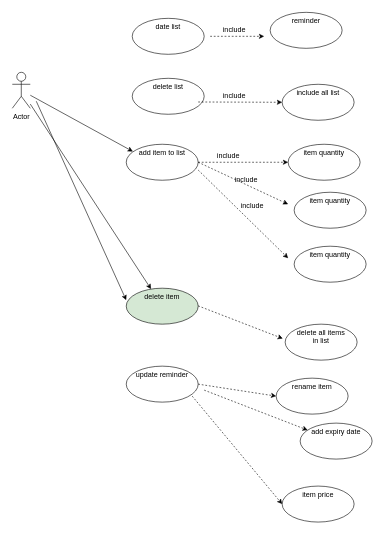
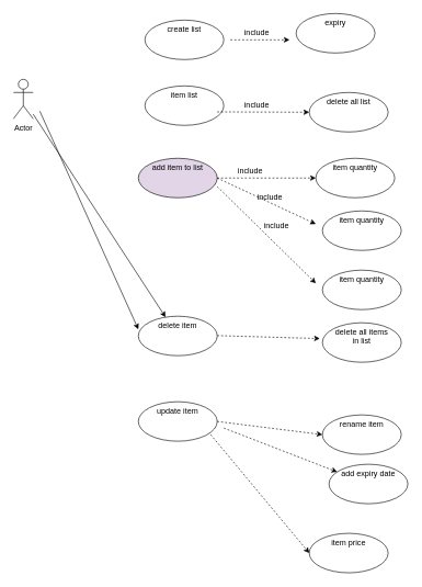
  <mxCell id="0" />
  <mxCell id="1" parent="0" />
  <mxCell id="2" value="Actor" style="shape=umlActor;verticalLabelPosition=bottom;verticalAlign=top;html=1;outlineConnect=0;" parent="1" vertex="1"><mxGeometry x="20" y="120" width="30" height="60" as="geometry" /></mxCell>
- <mxCell id="3" value="date list" style="ellipse;whiteSpace=wrap;html=1;verticalAlign=top;" parent="1" vertex="1"><mxGeometry x="220" y="30" width="120" height="60" as="geometry" /></mxCell>
- <mxCell id="4" value="delete list" style="ellipse;whiteSpace=wrap;html=1;verticalAlign=top;" parent="1" vertex="1"><mxGeometry x="220" y="130" width="120" height="60" as="geometry" /></mxCell>
+ <mxCell id="3" value="create list" style="ellipse;whiteSpace=wrap;html=1;verticalAlign=top;" parent="1" vertex="1"><mxGeometry x="220" y="30" width="120" height="60" as="geometry" /></mxCell>
+ <mxCell id="4" value="item list" style="ellipse;whiteSpace=wrap;html=1;verticalAlign=top;" parent="1" vertex="1"><mxGeometry x="220" y="130" width="120" height="60" as="geometry" /></mxCell>
  <mxCell id="5" value="" style="endArrow=classic;html=1;rounded=0;" parent="1" source="2" target="20" edge="1"><mxGeometry width="50" height="50" relative="1" as="geometry"><mxPoint x="330" y="310" as="sourcePoint" /><mxPoint x="380" y="260" as="targetPoint" /></mxGeometry></mxCell>
- <mxCell id="6" value="add item to list" style="ellipse;whiteSpace=wrap;html=1;verticalAlign=top;" parent="1" vertex="1"><mxGeometry x="210" y="240" width="120" height="60" as="geometry" /></mxCell>
+ <mxCell id="6" value="add item to list" style="ellipse;whiteSpace=wrap;html=1;verticalAlign=top;fillColor=#e1d5e7;" parent="1" vertex="1"><mxGeometry x="210" y="240" width="120" height="60" as="geometry" /></mxCell>
  <mxCell id="7" value="" style="endArrow=classic;html=1;rounded=0;dashed=1;" parent="1" edge="1"><mxGeometry width="50" height="50" relative="1" as="geometry"><mxPoint x="350" y="60" as="sourcePoint" /><mxPoint x="440" y="60" as="targetPoint" /></mxGeometry></mxCell>
- <mxCell id="8" value="reminder" style="ellipse;whiteSpace=wrap;html=1;verticalAlign=top;" parent="1" vertex="1"><mxGeometry x="450" y="20" width="120" height="60" as="geometry" /></mxCell>
+ <mxCell id="8" value="expiry" style="ellipse;whiteSpace=wrap;html=1;verticalAlign=top;" parent="1" vertex="1"><mxGeometry x="450" y="20" width="120" height="60" as="geometry" /></mxCell>
  <mxCell id="9" value="include" style="text;html=1;align=center;verticalAlign=middle;resizable=0;points=[];autosize=1;strokeColor=none;fillColor=none;" parent="1" vertex="1"><mxGeometry x="365" y="40" width="50" height="20" as="geometry" /></mxCell>
  <mxCell id="10" value="&lt;div&gt;item quantity&lt;/div&gt;&lt;div&gt;&lt;br&gt;&lt;/div&gt;" style="ellipse;whiteSpace=wrap;html=1;verticalAlign=top;" parent="1" vertex="1"><mxGeometry x="480" y="240" width="120" height="60" as="geometry" /></mxCell>
- <mxCell id="11" value="" style="endArrow=classic;html=1;rounded=0;entryX=0.092;entryY=0.2;entryDx=0;entryDy=0;entryPerimeter=0;" parent="1" source="2" target="6" edge="1"><mxGeometry width="50" height="50" relative="1" as="geometry"><mxPoint x="330" y="310" as="sourcePoint" /><mxPoint x="380" y="260" as="targetPoint" /></mxGeometry></mxCell>
  <mxCell id="12" value="&lt;div&gt;item quantity&lt;/div&gt;&lt;div&gt;&lt;br&gt;&lt;/div&gt;" style="ellipse;whiteSpace=wrap;html=1;verticalAlign=top;" parent="1" vertex="1"><mxGeometry x="490" y="320" width="120" height="60" as="geometry" /></mxCell>
  <mxCell id="13" value="&lt;div&gt;item quantity&lt;/div&gt;&lt;div&gt;&lt;br&gt;&lt;/div&gt;" style="ellipse;whiteSpace=wrap;html=1;verticalAlign=top;" parent="1" vertex="1"><mxGeometry x="490" y="410" width="120" height="60" as="geometry" /></mxCell>
  <mxCell id="14" value="" style="endArrow=classic;html=1;rounded=0;dashed=1;exitX=1;exitY=0.5;exitDx=0;exitDy=0;entryX=0;entryY=0.5;entryDx=0;entryDy=0;" parent="1" source="6" target="10" edge="1"><mxGeometry width="50" height="50" relative="1" as="geometry"><mxPoint x="330" y="310" as="sourcePoint" /><mxPoint x="380" y="260" as="targetPoint" /></mxGeometry></mxCell>
  <mxCell id="15" value="include" style="text;html=1;align=center;verticalAlign=middle;resizable=0;points=[];autosize=1;strokeColor=none;fillColor=none;" parent="1" vertex="1"><mxGeometry x="355" y="250" width="50" height="20" as="geometry" /></mxCell>
  <mxCell id="16" value="" style="endArrow=classic;html=1;rounded=0;dashed=1;" parent="1" edge="1"><mxGeometry width="50" height="50" relative="1" as="geometry"><mxPoint x="330" y="270" as="sourcePoint" /><mxPoint x="480" y="340" as="targetPoint" /></mxGeometry></mxCell>
  <mxCell id="17" value="" style="endArrow=classic;html=1;rounded=0;dashed=1;exitX=1;exitY=0.717;exitDx=0;exitDy=0;exitPerimeter=0;" parent="1" source="6" edge="1"><mxGeometry width="50" height="50" relative="1" as="geometry"><mxPoint x="340" y="280" as="sourcePoint" /><mxPoint x="480" y="430" as="targetPoint" /></mxGeometry></mxCell>
  <mxCell id="18" value="include" style="text;html=1;align=center;verticalAlign=middle;resizable=0;points=[];autosize=1;strokeColor=none;fillColor=none;" parent="1" vertex="1"><mxGeometry x="385" y="290" width="50" height="20" as="geometry" /></mxCell>
  <mxCell id="19" value="&lt;div&gt;include&lt;/div&gt;&lt;div&gt;&lt;br&gt;&lt;/div&gt;" style="text;html=1;align=center;verticalAlign=middle;resizable=0;points=[];autosize=1;strokeColor=none;fillColor=none;" parent="1" vertex="1"><mxGeometry x="395" y="335" width="50" height="30" as="geometry" /></mxCell>
- <mxCell id="20" value="delete item" style="ellipse;whiteSpace=wrap;html=1;verticalAlign=top;fillColor=#d5e8d4;" parent="1" vertex="1"><mxGeometry x="210" y="480" width="120" height="60" as="geometry" /></mxCell>
- <mxCell id="21" value="include all list" style="ellipse;whiteSpace=wrap;html=1;verticalAlign=top;" parent="1" vertex="1"><mxGeometry x="470" y="140" width="120" height="60" as="geometry" /></mxCell>
+ <mxCell id="20" value="delete item" style="ellipse;whiteSpace=wrap;html=1;verticalAlign=top;" parent="1" vertex="1"><mxGeometry x="210" y="480" width="120" height="60" as="geometry" /></mxCell>
+ <mxCell id="21" value="delete all list" style="ellipse;whiteSpace=wrap;html=1;verticalAlign=top;" parent="1" vertex="1"><mxGeometry x="470" y="140" width="120" height="60" as="geometry" /></mxCell>
  <mxCell id="22" value="" style="endArrow=classic;html=1;rounded=0;dashed=1;exitX=1;exitY=0.5;exitDx=0;exitDy=0;" parent="1" edge="1"><mxGeometry width="50" height="50" relative="1" as="geometry"><mxPoint x="330" y="169.5" as="sourcePoint" /><mxPoint x="470" y="170" as="targetPoint" /></mxGeometry></mxCell>
  <mxCell id="23" value="&lt;div&gt;include&lt;/div&gt;" style="text;html=1;align=center;verticalAlign=middle;resizable=0;points=[];autosize=1;strokeColor=none;fillColor=none;" parent="1" vertex="1"><mxGeometry x="365" y="150" width="50" height="20" as="geometry" /></mxCell>
  <mxCell id="24" value="" style="endArrow=classic;html=1;rounded=0;entryX=0;entryY=0.333;entryDx=0;entryDy=0;entryPerimeter=0;" parent="1" target="20" edge="1"><mxGeometry width="50" height="50" relative="1" as="geometry"><mxPoint x="60" y="168.224" as="sourcePoint" /><mxPoint x="231.04" y="262" as="targetPoint" /></mxGeometry></mxCell>
  <mxCell id="25" value="" style="endArrow=classic;html=1;rounded=0;dashed=1;exitX=1;exitY=0.5;exitDx=0;exitDy=0;entryX=-0.033;entryY=0.4;entryDx=0;entryDy=0;entryPerimeter=0;" parent="1" target="26" edge="1"><mxGeometry width="50" height="50" relative="1" as="geometry"><mxPoint x="330" y="509.5" as="sourcePoint" /><mxPoint x="470" y="510" as="targetPoint" /></mxGeometry></mxCell>
- <mxCell id="26" value="&lt;div&gt;delete all items &lt;br&gt;&lt;/div&gt;&lt;div&gt;in list&lt;/div&gt;" style="ellipse;whiteSpace=wrap;html=1;verticalAlign=top;" parent="1" vertex="1"><mxGeometry x="475" y="540" width="120" height="60" as="geometry" /></mxCell>
- <mxCell id="27" value="update reminder " style="ellipse;whiteSpace=wrap;html=1;verticalAlign=top;" parent="1" vertex="1"><mxGeometry x="210" y="610" width="120" height="60" as="geometry" /></mxCell>
- <mxCell id="28" value="rename item" style="ellipse;whiteSpace=wrap;html=1;verticalAlign=top;" parent="1" vertex="1"><mxGeometry x="460" y="630" width="120" height="60" as="geometry" /></mxCell>
+ <mxCell id="26" value="&lt;div&gt;delete all items &lt;br&gt;&lt;/div&gt;&lt;div&gt;in list&lt;/div&gt;" style="ellipse;whiteSpace=wrap;html=1;verticalAlign=top;" parent="1" vertex="1"><mxGeometry x="490" y="490" width="120" height="60" as="geometry" /></mxCell>
+ <mxCell id="27" value="update item " style="ellipse;whiteSpace=wrap;html=1;verticalAlign=top;" parent="1" vertex="1"><mxGeometry x="210" y="610" width="120" height="60" as="geometry" /></mxCell>
+ <mxCell id="28" value="rename item" style="ellipse;whiteSpace=wrap;html=1;verticalAlign=top;" parent="1" vertex="1"><mxGeometry x="490" y="630" width="120" height="60" as="geometry" /></mxCell>
  <mxCell id="29" value="" style="endArrow=classic;html=1;rounded=0;entryX=0;entryY=0.5;entryDx=0;entryDy=0;dashed=1;" parent="1" target="28" edge="1"><mxGeometry width="50" height="50" relative="1" as="geometry"><mxPoint x="330" y="640" as="sourcePoint" /><mxPoint x="380" y="590" as="targetPoint" /></mxGeometry></mxCell>
  <mxCell id="30" value="add expiry date" style="ellipse;whiteSpace=wrap;html=1;verticalAlign=top;" parent="1" vertex="1"><mxGeometry x="500" y="705" width="120" height="60" as="geometry" /></mxCell>
  <mxCell id="31" value="item price" style="ellipse;whiteSpace=wrap;html=1;verticalAlign=top;" parent="1" vertex="1"><mxGeometry x="470" y="810" width="120" height="60" as="geometry" /></mxCell>
  <mxCell id="32" value="" style="endArrow=classic;html=1;rounded=0;dashed=1;" parent="1" target="30" edge="1"><mxGeometry width="50" height="50" relative="1" as="geometry"><mxPoint x="340" y="650" as="sourcePoint" /><mxPoint x="500" y="670" as="targetPoint" /><Array as="points" /></mxGeometry></mxCell>
  <mxCell id="33" value="" style="endArrow=classic;html=1;rounded=0;entryX=0;entryY=0.5;entryDx=0;entryDy=0;dashed=1;" parent="1" target="31" edge="1"><mxGeometry width="50" height="50" relative="1" as="geometry"><mxPoint x="320" y="660" as="sourcePoint" /><mxPoint x="480" y="680" as="targetPoint" /></mxGeometry></mxCell>
